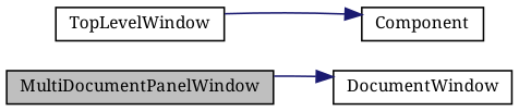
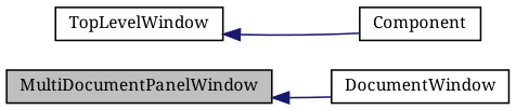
  digraph {
    fontname="Noto Serif"
    rankdir=LR
    node [color=black fontname="Noto Serif" fontsize=10 shape=record]
    edge [color=midnightblue dir=back fontname="Noto Serif" fontsize=10 labelfontname=Helvetica labelfontsize=10 style=solid]
    n1 [fillcolor=grey75 fontcolor=black height=0.2 label=MultiDocumentPanelWindow style=filled width=0.4]
    n2 [height=0.2 label=DocumentWindow width=0.4]
    n3 [height=0.2 label=TopLevelWindow width=0.4]
    n4 [height=0.2 label=Component width=0.4]
-   n2 -> n1
-   n4 -> n3
+   n1 -> n2
+   n3 -> n4
  }
